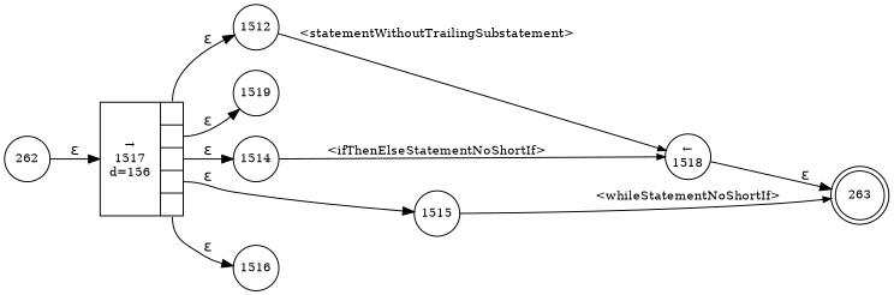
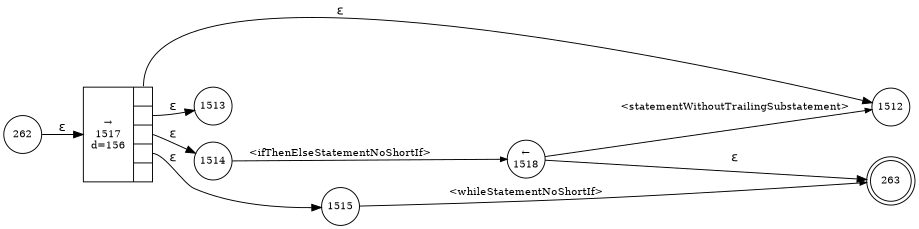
  digraph {
    fontname="DejaVu Serif"
    rankdir=LR
    node [fixedsize=true fontname="DejaVu Serif" fontsize=11 shape=circle peripheries=1]
    edge [fontname="DejaVu Serif"]
    n1 [label=263 shape=doublecircle width=.6 peripheries=""]
    n2 [label=262 width=.55]
    n3 [fixedsize=false label="{&rarr;\n1517\nd=156|{<p0>|<p1>|<p2>|<p3>|<p4>}}" shape=record]
    n4 [label=1512 width=.55]
-   n5 [label=1519 width=.55]
+   n5 [label=1513 width=.55]
    n6 [label=1514 width=.55]
    n7 [label=1515 width=.55]
-   n8 [label=1516 width=.55]
    n9 [label="&larr;\n1518" width=.55]
    n2 -> n3 [label="&epsilon;"]
    n3 -> n4 [label="&epsilon;" tailport=p0]
    n3 -> n5 [label="&epsilon;" tailport=p1]
    n3 -> n6 [label="&epsilon;" tailport=p2]
    n3 -> n7 [label="&epsilon;" tailport=p3]
-   n3 -> n8 [label="&epsilon;" tailport=p4]
-   n4 -> n9 [arrowhead=normal arrowsize=.7 fontsize=11 label="<statementWithoutTrailingSubstatement>"]
+   n9 -> n4 [arrowhead=normal arrowsize=.7 fontsize=11 label="<statementWithoutTrailingSubstatement>"]
    n6 -> n9 [arrowhead=normal arrowsize=.7 fontsize=11 label="<ifThenElseStatementNoShortIf>"]
    n7 -> n1 [arrowhead=normal arrowsize=.7 fontsize=11 label="<whileStatementNoShortIf>"]
    n9 -> n1 [label="&epsilon;"]
  }
